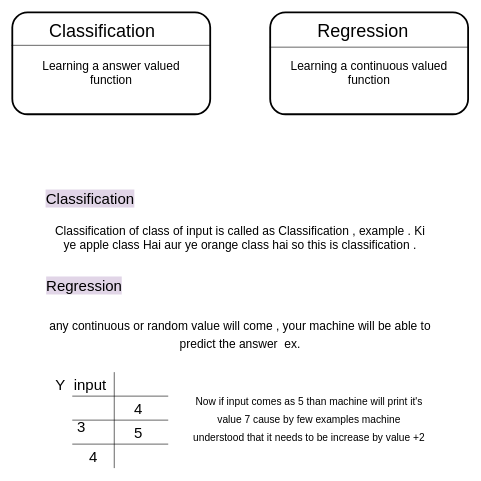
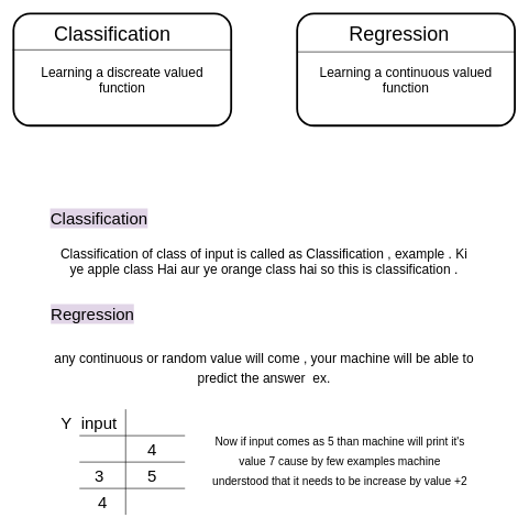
  <mxCell id="0" />
  <mxCell id="1" parent="0" />
  <mxCell id="2" value="" style="rounded=1;whiteSpace=wrap;html=1;fontSize=30;strokeWidth=3;labelBackgroundColor=#E1D5E7;" vertex="1" parent="1"><mxGeometry x="20" y="20" width="330" height="170" as="geometry" /></mxCell>
  <mxCell id="3" value="" style="rounded=1;whiteSpace=wrap;html=1;fontSize=30;strokeWidth=3;" vertex="1" parent="1"><mxGeometry x="450" y="20" width="330" height="170" as="geometry" /></mxCell>
  <mxCell id="4" value="Regression" style="text;html=1;strokeColor=none;fillColor=none;align=center;verticalAlign=middle;whiteSpace=wrap;rounded=0;fontSize=30;" vertex="1" parent="1"><mxGeometry x="585" y="40" width="40" height="20" as="geometry" /></mxCell>
  <mxCell id="5" value="Classification" style="text;html=1;strokeColor=none;fillColor=none;align=center;verticalAlign=middle;whiteSpace=wrap;rounded=0;fontSize=30;" vertex="1" parent="1"><mxGeometry x="150" y="40" width="40" height="20" as="geometry" /></mxCell>
  <mxCell id="6" value="" style="endArrow=none;html=1;fontSize=30;exitX=-0.002;exitY=0.342;exitDx=0;exitDy=0;exitPerimeter=0;entryX=1.003;entryY=0.342;entryDx=0;entryDy=0;entryPerimeter=0;" edge="1" parent="1" source="3" target="3"><mxGeometry width="50" height="50" relative="1" as="geometry"><mxPoint x="460" y="160" as="sourcePoint" /><mxPoint x="770" y="78" as="targetPoint" /></mxGeometry></mxCell>
  <mxCell id="7" value="" style="endArrow=none;html=1;fontSize=30;entryX=-0.004;entryY=0.324;entryDx=0;entryDy=0;entryPerimeter=0;exitX=0.999;exitY=0.324;exitDx=0;exitDy=0;exitPerimeter=0;" edge="1" parent="1" source="2" target="2"><mxGeometry width="50" height="50" relative="1" as="geometry"><mxPoint x="460" y="160" as="sourcePoint" /><mxPoint x="510" y="110" as="targetPoint" /><Array as="points" /></mxGeometry></mxCell>
- <mxCell id="8" value="Learning a answer valued function" style="text;html=1;strokeColor=none;fillColor=none;align=center;verticalAlign=middle;whiteSpace=wrap;rounded=0;fontSize=20;" vertex="1" parent="1"><mxGeometry x="35" y="110" width="300" height="20" as="geometry" /></mxCell>
+ <mxCell id="8" value="Learning a discreate valued function" style="text;html=1;strokeColor=none;fillColor=none;align=center;verticalAlign=middle;whiteSpace=wrap;rounded=0;fontSize=20;" vertex="1" parent="1"><mxGeometry x="35" y="110" width="300" height="20" as="geometry" /></mxCell>
  <mxCell id="9" value="Learning a continuous valued function" style="text;html=1;strokeColor=none;fillColor=none;align=center;verticalAlign=middle;whiteSpace=wrap;rounded=0;fontSize=20;" vertex="1" parent="1"><mxGeometry x="465" y="110" width="300" height="20" as="geometry" /></mxCell>
  <mxCell id="10" value="Classification of class of input is called as Classification , example . Ki ye apple class Hai aur ye orange class hai so this is classification ." style="text;html=1;strokeColor=none;fillColor=none;align=center;verticalAlign=middle;whiteSpace=wrap;rounded=0;labelBackgroundColor=#FFFFFF;fontSize=20;" vertex="1" parent="1"><mxGeometry x="80" y="330" width="640" height="130" as="geometry" /></mxCell>
  <mxCell id="11" value="Classification" style="text;html=1;strokeColor=none;fillColor=none;align=center;verticalAlign=middle;whiteSpace=wrap;rounded=0;labelBackgroundColor=#E1D5E7;fontSize=25;" vertex="1" parent="1"><mxGeometry x="130" y="320" width="40" height="20" as="geometry" /></mxCell>
  <mxCell id="12" value="Regression" style="text;html=1;strokeColor=none;fillColor=none;align=center;verticalAlign=middle;whiteSpace=wrap;rounded=0;labelBackgroundColor=#E1D5E7;fontSize=25;" vertex="1" parent="1"><mxGeometry x="120" y="465" width="40" height="20" as="geometry" /></mxCell>
  <mxCell id="13" value="&lt;font style=&quot;font-size: 20px&quot;&gt;any continuous or random value will come , your machine will be able to predict the answer&amp;nbsp; ex.&lt;/font&gt;" style="text;html=1;strokeColor=none;fillColor=none;align=center;verticalAlign=middle;whiteSpace=wrap;rounded=0;labelBackgroundColor=#FFFFFF;fontSize=25;" vertex="1" parent="1"><mxGeometry x="80" y="520" width="640" height="70" as="geometry" /></mxCell>
  <mxCell id="14" value="" style="endArrow=none;html=1;fontSize=25;" edge="1" parent="1"><mxGeometry width="50" height="50" relative="1" as="geometry"><mxPoint x="190" y="780" as="sourcePoint" /><mxPoint x="190" y="620" as="targetPoint" /></mxGeometry></mxCell>
  <mxCell id="15" value="" style="endArrow=none;html=1;fontSize=25;" edge="1" parent="1"><mxGeometry width="50" height="50" relative="1" as="geometry"><mxPoint x="120" y="660" as="sourcePoint" /><mxPoint x="280" y="660" as="targetPoint" /></mxGeometry></mxCell>
  <mxCell id="16" value="" style="endArrow=none;html=1;fontSize=25;" edge="1" parent="1"><mxGeometry width="50" height="50" relative="1" as="geometry"><mxPoint x="120" y="700" as="sourcePoint" /><mxPoint x="280" y="700" as="targetPoint" /></mxGeometry></mxCell>
  <mxCell id="17" value="" style="endArrow=none;html=1;fontSize=25;" edge="1" parent="1"><mxGeometry width="50" height="50" relative="1" as="geometry"><mxPoint x="120" y="740" as="sourcePoint" /><mxPoint x="280" y="740" as="targetPoint" /></mxGeometry></mxCell>
  <mxCell id="18" value="input" style="text;html=1;strokeColor=none;fillColor=none;align=center;verticalAlign=middle;whiteSpace=wrap;rounded=0;labelBackgroundColor=#FFFFFF;fontSize=25;" vertex="1" parent="1"><mxGeometry x="130" y="630" width="40" height="20" as="geometry" /></mxCell>
  <mxCell id="19" value="Y" style="text;html=1;align=center;verticalAlign=middle;resizable=0;points=[];autosize=1;strokeColor=none;fontSize=25;" vertex="1" parent="1"><mxGeometry x="85" y="620" width="30" height="40" as="geometry" /></mxCell>
- <mxCell id="20" value="3" style="text;html=1;align=center;verticalAlign=middle;resizable=0;points=[];autosize=1;strokeColor=none;fontSize=25;" vertex="1" parent="1"><mxGeometry x="120" y="690" width="30" height="40" as="geometry" /></mxCell>
+ <mxCell id="20" value="3" style="text;html=1;align=center;verticalAlign=middle;resizable=0;points=[];autosize=1;strokeColor=none;fontSize=25;" vertex="1" parent="1"><mxGeometry x="135" y="700" width="30" height="40" as="geometry" /></mxCell>
  <mxCell id="21" value="4" style="text;html=1;align=center;verticalAlign=middle;resizable=0;points=[];autosize=1;strokeColor=none;fontSize=25;" vertex="1" parent="1"><mxGeometry x="140" y="740" width="30" height="40" as="geometry" /></mxCell>
  <mxCell id="22" value="4" style="text;html=1;align=center;verticalAlign=middle;resizable=0;points=[];autosize=1;strokeColor=none;fontSize=25;" vertex="1" parent="1"><mxGeometry x="215" y="660" width="30" height="40" as="geometry" /></mxCell>
  <mxCell id="23" value="5" style="text;html=1;align=center;verticalAlign=middle;resizable=0;points=[];autosize=1;strokeColor=none;fontSize=25;" vertex="1" parent="1"><mxGeometry x="215" y="700" width="30" height="40" as="geometry" /></mxCell>
  <mxCell id="24" value="&lt;font style=&quot;font-size: 17px&quot;&gt;Now if input comes as 5 than machine will print it's value 7 cause by few examples machine understood that it needs to be increase by value +2&lt;/font&gt;" style="text;html=1;strokeColor=none;fillColor=none;align=center;verticalAlign=middle;whiteSpace=wrap;rounded=0;labelBackgroundColor=#FFFFFF;fontSize=25;" vertex="1" parent="1"><mxGeometry x="320" y="630" width="390" height="130" as="geometry" /></mxCell>
